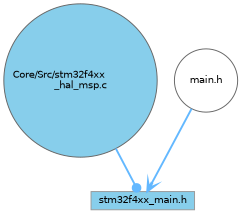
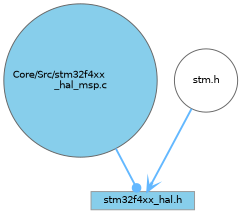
  digraph {
    node [fillcolor=skyblue fontname=Helvetica fontsize=10 shape=circle style=filled]
    edge [color=steelblue1 fontname=Helvetica fontsize=10 labelfontname=Helvetica labelfontsize=10 style=bold]
    n1 [color=gray40 fontcolor=black height=0.2 label="Core/Src/stm32f4xx\l_hal_msp.c" width=0.4]
-   n2 [color=grey60 height=0.2 label="stm32f4xx_main.h" shape=box width=0.4]
-   n3 [color=grey40 fillcolor=white height=0.2 label="main.h" width=0.4]
+   n2 [color=grey60 height=0.2 label="stm32f4xx_hal.h" shape=box width=0.4]
+   n3 [color=grey40 fillcolor=white height=0.2 label="stm.h" width=0.4]
    n1 -> n2 [arrowhead=dot]
    n3 -> n2 [arrowhead=vee]
  }
